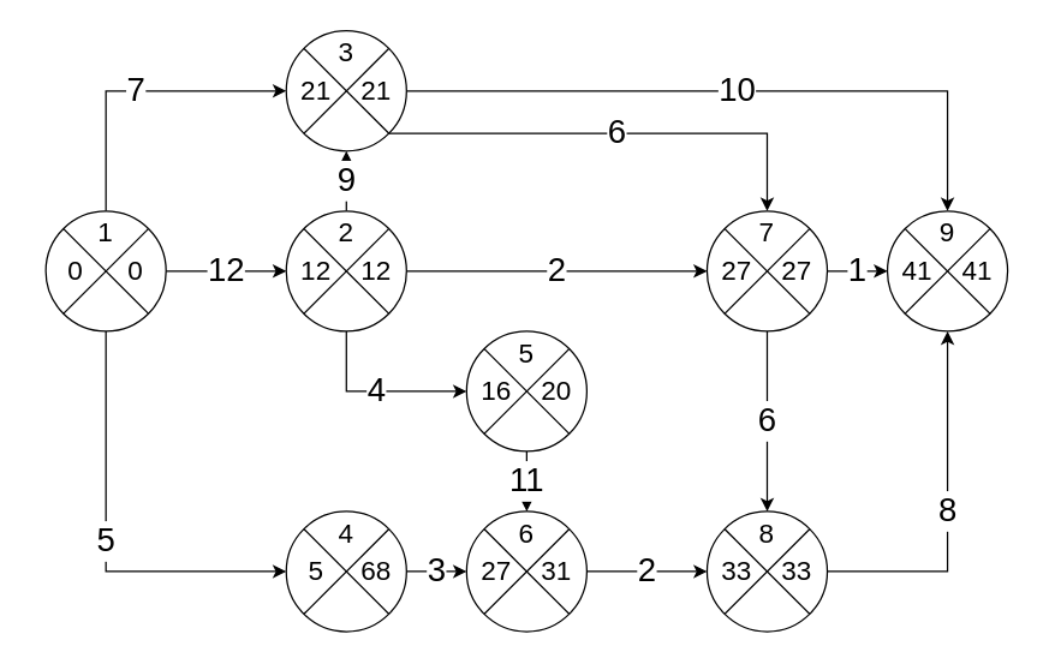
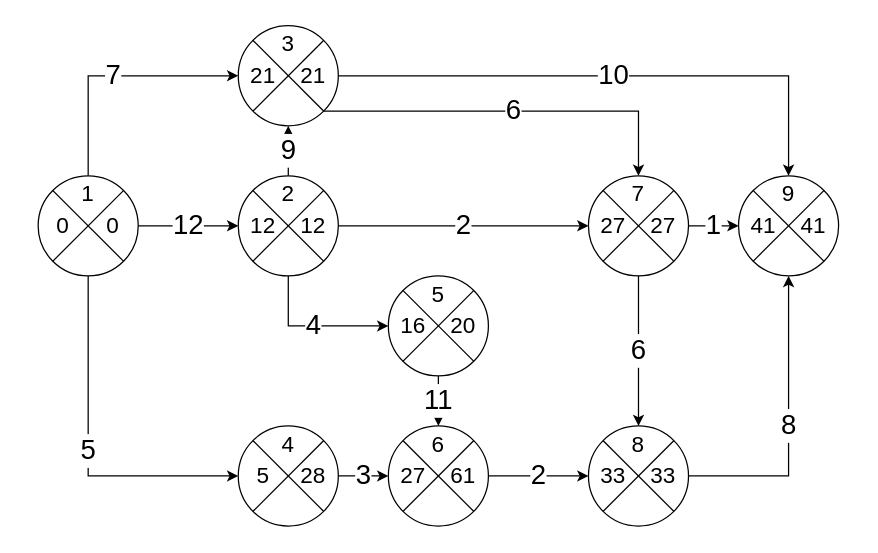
  <mxCell id="0" />
  <mxCell id="1" parent="0" />
  <mxCell id="2" value="7" style="rounded=0;orthogonalLoop=1;jettySize=auto;html=1;entryX=0;entryY=0.5;entryDx=0;entryDy=0;exitX=0.5;exitY=0;exitDx=0;exitDy=0;edgeStyle=orthogonalEdgeStyle;fontSize=22;" parent="1" source="5" target="18" edge="1"><mxGeometry relative="1" as="geometry"><mxPoint x="120" y="90" as="sourcePoint" /></mxGeometry></mxCell>
  <mxCell id="3" value="12" style="rounded=0;orthogonalLoop=1;jettySize=auto;html=1;exitX=1;exitY=0.5;exitDx=0;exitDy=0;entryX=0;entryY=0.5;entryDx=0;entryDy=0;fontSize=22;" parent="1" source="5" target="9" edge="1"><mxGeometry relative="1" as="geometry"><mxPoint x="160" y="100" as="targetPoint" /></mxGeometry></mxCell>
  <mxCell id="4" value="5" style="edgeStyle=orthogonalEdgeStyle;rounded=0;orthogonalLoop=1;jettySize=auto;html=1;exitX=0.5;exitY=1;exitDx=0;exitDy=0;entryX=0;entryY=0.5;entryDx=0;entryDy=0;fontSize=22;" parent="1" source="5" target="20" edge="1"><mxGeometry relative="1" as="geometry" /></mxCell>
  <mxCell id="5" value="" style="shape=sumEllipse;perimeter=ellipsePerimeter;whiteSpace=wrap;html=1;backgroundOutline=1;" parent="1" vertex="1"><mxGeometry y="140" width="80" height="80" as="geometry" x="30" /></mxCell>
  <mxCell id="6" value="9" style="edgeStyle=none;rounded=0;orthogonalLoop=1;jettySize=auto;html=1;exitX=0.5;exitY=0;exitDx=0;exitDy=0;entryX=0.5;entryY=1;entryDx=0;entryDy=0;fontSize=22;" parent="1" source="9" target="18" edge="1"><mxGeometry relative="1" as="geometry" /></mxCell>
  <mxCell id="7" value="4" style="edgeStyle=orthogonalEdgeStyle;rounded=0;orthogonalLoop=1;jettySize=auto;html=1;exitX=0.5;exitY=1;exitDx=0;exitDy=0;entryX=0;entryY=0.5;entryDx=0;entryDy=0;fontSize=22;" parent="1" source="9" target="11" edge="1"><mxGeometry relative="1" as="geometry"><Array as="points"><mxPoint x="230" y="260" /></Array></mxGeometry></mxCell>
  <mxCell id="8" value="2" style="edgeStyle=orthogonalEdgeStyle;rounded=0;orthogonalLoop=1;jettySize=auto;html=1;exitX=1;exitY=0.5;exitDx=0;exitDy=0;entryX=0;entryY=0.5;entryDx=0;entryDy=0;fontSize=22;" parent="1" source="9" target="23" edge="1"><mxGeometry relative="1" as="geometry"><Array as="points"><mxPoint x="300" y="180" /><mxPoint x="300" y="180" /></Array></mxGeometry></mxCell>
  <mxCell id="9" value="" style="shape=sumEllipse;perimeter=ellipsePerimeter;whiteSpace=wrap;html=1;backgroundOutline=1;" parent="1" vertex="1"><mxGeometry x="190" y="140" width="80" height="80" as="geometry" /></mxCell>
  <mxCell id="10" value="11" style="edgeStyle=none;rounded=0;orthogonalLoop=1;jettySize=auto;html=1;exitX=0.5;exitY=1;exitDx=0;exitDy=0;entryX=0.5;entryY=0;entryDx=0;entryDy=0;fontSize=22;" parent="1" source="11" target="13" edge="1"><mxGeometry relative="1" as="geometry" /></mxCell>
  <mxCell id="11" value="" style="shape=sumEllipse;perimeter=ellipsePerimeter;whiteSpace=wrap;html=1;backgroundOutline=1;" parent="1" vertex="1"><mxGeometry x="310" y="220" width="80" height="80" as="geometry" /></mxCell>
  <mxCell id="12" value="2" style="edgeStyle=none;rounded=0;orthogonalLoop=1;jettySize=auto;html=1;exitX=1;exitY=0.5;exitDx=0;exitDy=0;entryX=0;entryY=0.5;entryDx=0;entryDy=0;fontSize=22;" parent="1" source="13" target="15" edge="1"><mxGeometry relative="1" as="geometry" /></mxCell>
  <mxCell id="13" value="" style="shape=sumEllipse;perimeter=ellipsePerimeter;whiteSpace=wrap;html=1;backgroundOutline=1;" parent="1" vertex="1"><mxGeometry x="310" y="340" width="80" height="80" as="geometry" /></mxCell>
  <mxCell id="14" value="8" style="edgeStyle=orthogonalEdgeStyle;rounded=0;orthogonalLoop=1;jettySize=auto;html=1;entryX=0.5;entryY=1;entryDx=0;entryDy=0;fontSize=22;startArrow=none;exitX=1;exitY=0.5;exitDx=0;exitDy=0;" parent="1" source="15" target="24" edge="1"><mxGeometry relative="1" as="geometry"><Array as="points" /></mxGeometry></mxCell>
  <mxCell id="15" value="" style="shape=sumEllipse;perimeter=ellipsePerimeter;whiteSpace=wrap;html=1;backgroundOutline=1;" parent="1" vertex="1"><mxGeometry x="470" y="340" width="80" height="80" as="geometry" /></mxCell>
  <mxCell id="16" value="6" style="edgeStyle=orthogonalEdgeStyle;rounded=0;orthogonalLoop=1;jettySize=auto;html=1;exitX=1;exitY=1;exitDx=0;exitDy=0;entryX=0.5;entryY=0;entryDx=0;entryDy=0;fontSize=22;" parent="1" source="18" target="23" edge="1"><mxGeometry relative="1" as="geometry"><Array as="points"><mxPoint x="510" y="88" /></Array></mxGeometry></mxCell>
  <mxCell id="17" value="10" style="edgeStyle=orthogonalEdgeStyle;rounded=0;orthogonalLoop=1;jettySize=auto;html=1;exitX=1;exitY=0.5;exitDx=0;exitDy=0;entryX=0.5;entryY=0;entryDx=0;entryDy=0;fontSize=22;" parent="1" source="18" target="24" edge="1"><mxGeometry relative="1" as="geometry" /></mxCell>
  <mxCell id="18" value="" style="shape=sumEllipse;perimeter=ellipsePerimeter;whiteSpace=wrap;html=1;backgroundOutline=1;" parent="1" vertex="1"><mxGeometry x="190" y="20" width="80" height="80" as="geometry" /></mxCell>
  <mxCell id="19" value="3" style="edgeStyle=orthogonalEdgeStyle;rounded=0;orthogonalLoop=1;jettySize=auto;html=1;exitX=1;exitY=0.5;exitDx=0;exitDy=0;entryX=0;entryY=0.5;entryDx=0;entryDy=0;fontSize=22;" parent="1" source="20" target="13" edge="1"><mxGeometry relative="1" as="geometry" /></mxCell>
  <mxCell id="20" value="" style="shape=sumEllipse;perimeter=ellipsePerimeter;whiteSpace=wrap;html=1;backgroundOutline=1;" parent="1" vertex="1"><mxGeometry x="190" y="340" width="80" height="80" as="geometry" /></mxCell>
  <mxCell id="21" value="6" style="edgeStyle=orthogonalEdgeStyle;rounded=0;orthogonalLoop=1;jettySize=auto;html=1;exitX=0.5;exitY=1;exitDx=0;exitDy=0;entryX=0.5;entryY=0;entryDx=0;entryDy=0;fontSize=22;" parent="1" source="23" target="15" edge="1"><mxGeometry relative="1" as="geometry"><Array as="points" /></mxGeometry></mxCell>
  <mxCell id="22" value="1" style="edgeStyle=none;rounded=0;orthogonalLoop=1;jettySize=auto;html=1;exitX=1;exitY=0.5;exitDx=0;exitDy=0;entryX=0;entryY=0.5;entryDx=0;entryDy=0;fontSize=22;" parent="1" source="23" target="24" edge="1"><mxGeometry relative="1" as="geometry" /></mxCell>
  <mxCell id="23" value="" style="shape=sumEllipse;perimeter=ellipsePerimeter;whiteSpace=wrap;html=1;backgroundOutline=1;" parent="1" vertex="1"><mxGeometry x="470" y="140" width="80" height="80" as="geometry" /></mxCell>
  <mxCell id="24" value="" style="shape=sumEllipse;perimeter=ellipsePerimeter;whiteSpace=wrap;html=1;backgroundOutline=1;" parent="1" vertex="1"><mxGeometry x="590" y="140" width="80" height="80" as="geometry" /></mxCell>
  <mxCell id="25" value="1" style="text;html=1;strokeColor=none;fillColor=none;align=center;verticalAlign=middle;whiteSpace=wrap;rounded=0;fontSize=18;" vertex="1" parent="1"><mxGeometry x="40" y="140" width="60" height="30" as="geometry" /></mxCell>
  <mxCell id="26" value="0" style="text;html=1;strokeColor=none;fillColor=none;align=center;verticalAlign=middle;whiteSpace=wrap;rounded=0;fontSize=18;" vertex="1" parent="1"><mxGeometry x="20" y="165" width="60" height="30" as="geometry" /></mxCell>
  <mxCell id="27" value="0" style="text;html=1;strokeColor=none;fillColor=none;align=center;verticalAlign=middle;whiteSpace=wrap;rounded=0;fontSize=18;" vertex="1" parent="1"><mxGeometry x="60" y="165" width="60" height="30" as="geometry" /></mxCell>
  <mxCell id="28" value="2" style="text;html=1;strokeColor=none;fillColor=none;align=center;verticalAlign=middle;whiteSpace=wrap;rounded=0;fontSize=18;" vertex="1" parent="1"><mxGeometry x="200" y="140" width="60" height="30" as="geometry" /></mxCell>
  <mxCell id="29" value="12" style="text;html=1;strokeColor=none;fillColor=none;align=center;verticalAlign=middle;whiteSpace=wrap;rounded=0;fontSize=18;" vertex="1" parent="1"><mxGeometry x="180" y="165" width="60" height="30" as="geometry" /></mxCell>
  <mxCell id="30" value="12" style="text;html=1;strokeColor=none;fillColor=none;align=center;verticalAlign=middle;whiteSpace=wrap;rounded=0;fontSize=18;" vertex="1" parent="1"><mxGeometry x="220" y="165" width="60" height="30" as="geometry" /></mxCell>
  <mxCell id="31" value="3" style="text;html=1;strokeColor=none;fillColor=none;align=center;verticalAlign=middle;whiteSpace=wrap;rounded=0;fontSize=18;" vertex="1" parent="1"><mxGeometry x="200" y="20" width="60" height="30" as="geometry" /></mxCell>
  <mxCell id="32" value="21" style="text;html=1;strokeColor=none;fillColor=none;align=center;verticalAlign=middle;whiteSpace=wrap;rounded=0;fontSize=18;" vertex="1" parent="1"><mxGeometry x="180" y="45" width="60" height="30" as="geometry" /></mxCell>
  <mxCell id="33" value="21" style="text;html=1;strokeColor=none;fillColor=none;align=center;verticalAlign=middle;whiteSpace=wrap;rounded=0;fontSize=18;" vertex="1" parent="1"><mxGeometry x="220" y="45" width="60" height="30" as="geometry" /></mxCell>
  <mxCell id="34" value="4" style="text;html=1;strokeColor=none;fillColor=none;align=center;verticalAlign=middle;whiteSpace=wrap;rounded=0;fontSize=18;" vertex="1" parent="1"><mxGeometry x="200" y="340" width="60" height="30" as="geometry" /></mxCell>
  <mxCell id="35" value="5" style="text;html=1;strokeColor=none;fillColor=none;align=center;verticalAlign=middle;whiteSpace=wrap;rounded=0;fontSize=18;" vertex="1" parent="1"><mxGeometry x="180" y="365" width="60" height="30" as="geometry" /></mxCell>
- <mxCell id="36" value="68" style="text;html=1;strokeColor=none;fillColor=none;align=center;verticalAlign=middle;whiteSpace=wrap;rounded=0;fontSize=18;" vertex="1" parent="1"><mxGeometry x="220" y="365" width="60" height="30" as="geometry" /></mxCell>
+ <mxCell id="36" value="28" style="text;html=1;strokeColor=none;fillColor=none;align=center;verticalAlign=middle;whiteSpace=wrap;rounded=0;fontSize=18;" vertex="1" parent="1"><mxGeometry x="220" y="365" width="60" height="30" as="geometry" /></mxCell>
  <mxCell id="37" value="5" style="text;html=1;strokeColor=none;fillColor=none;align=center;verticalAlign=middle;whiteSpace=wrap;rounded=0;fontSize=18;" vertex="1" parent="1"><mxGeometry x="320" y="220" width="60" height="30" as="geometry" /></mxCell>
  <mxCell id="38" value="16" style="text;html=1;strokeColor=none;fillColor=none;align=center;verticalAlign=middle;whiteSpace=wrap;rounded=0;fontSize=18;" vertex="1" parent="1"><mxGeometry x="300" y="245" width="60" height="30" as="geometry" /></mxCell>
  <mxCell id="39" value="20" style="text;html=1;strokeColor=none;fillColor=none;align=center;verticalAlign=middle;whiteSpace=wrap;rounded=0;fontSize=18;" vertex="1" parent="1"><mxGeometry x="340" y="245" width="60" height="30" as="geometry" /></mxCell>
  <mxCell id="40" value="6" style="text;html=1;strokeColor=none;fillColor=none;align=center;verticalAlign=middle;whiteSpace=wrap;rounded=0;fontSize=18;" vertex="1" parent="1"><mxGeometry x="320" y="340" width="60" height="30" as="geometry" /></mxCell>
  <mxCell id="41" value="27" style="text;html=1;strokeColor=none;fillColor=none;align=center;verticalAlign=middle;whiteSpace=wrap;rounded=0;fontSize=18;" vertex="1" parent="1"><mxGeometry x="300" y="365" width="60" height="30" as="geometry" /></mxCell>
- <mxCell id="42" value="31" style="text;html=1;strokeColor=none;fillColor=none;align=center;verticalAlign=middle;whiteSpace=wrap;rounded=0;fontSize=18;" vertex="1" parent="1"><mxGeometry x="340" y="365" width="60" height="30" as="geometry" /></mxCell>
+ <mxCell id="42" value="61" style="text;html=1;strokeColor=none;fillColor=none;align=center;verticalAlign=middle;whiteSpace=wrap;rounded=0;fontSize=18;" vertex="1" parent="1"><mxGeometry x="340" y="365" width="60" height="30" as="geometry" /></mxCell>
  <mxCell id="43" value="8" style="text;html=1;strokeColor=none;fillColor=none;align=center;verticalAlign=middle;whiteSpace=wrap;rounded=0;fontSize=18;" vertex="1" parent="1"><mxGeometry x="480" y="340" width="60" height="30" as="geometry" /></mxCell>
  <mxCell id="44" value="33" style="text;html=1;strokeColor=none;fillColor=none;align=center;verticalAlign=middle;whiteSpace=wrap;rounded=0;fontSize=18;" vertex="1" parent="1"><mxGeometry x="460" y="365" width="60" height="30" as="geometry" /></mxCell>
  <mxCell id="45" value="7" style="text;html=1;strokeColor=none;fillColor=none;align=center;verticalAlign=middle;whiteSpace=wrap;rounded=0;fontSize=18;" vertex="1" parent="1"><mxGeometry x="480" y="140" width="60" height="30" as="geometry" /></mxCell>
  <mxCell id="46" value="27" style="text;html=1;strokeColor=none;fillColor=none;align=center;verticalAlign=middle;whiteSpace=wrap;rounded=0;fontSize=18;" vertex="1" parent="1"><mxGeometry x="460" y="165" width="60" height="30" as="geometry" /></mxCell>
  <mxCell id="47" value="27" style="text;html=1;strokeColor=none;fillColor=none;align=center;verticalAlign=middle;whiteSpace=wrap;rounded=0;fontSize=18;" vertex="1" parent="1"><mxGeometry x="500" y="165" width="60" height="30" as="geometry" /></mxCell>
  <mxCell id="48" value="9" style="text;html=1;strokeColor=none;fillColor=none;align=center;verticalAlign=middle;whiteSpace=wrap;rounded=0;fontSize=18;" vertex="1" parent="1"><mxGeometry x="600" y="140" width="60" height="30" as="geometry" /></mxCell>
  <mxCell id="49" value="41" style="text;html=1;strokeColor=none;fillColor=none;align=center;verticalAlign=middle;whiteSpace=wrap;rounded=0;fontSize=18;" vertex="1" parent="1"><mxGeometry x="580" y="165" width="60" height="30" as="geometry" /></mxCell>
  <mxCell id="50" value="41" style="text;html=1;strokeColor=none;fillColor=none;align=center;verticalAlign=middle;whiteSpace=wrap;rounded=0;fontSize=18;" vertex="1" parent="1"><mxGeometry x="620" y="165" width="60" height="30" as="geometry" /></mxCell>
  <mxCell id="51" value="33" style="text;html=1;strokeColor=none;fillColor=none;align=center;verticalAlign=middle;whiteSpace=wrap;rounded=0;fontSize=18;" vertex="1" parent="1"><mxGeometry x="500" y="365" width="60" height="30" as="geometry" /></mxCell>
